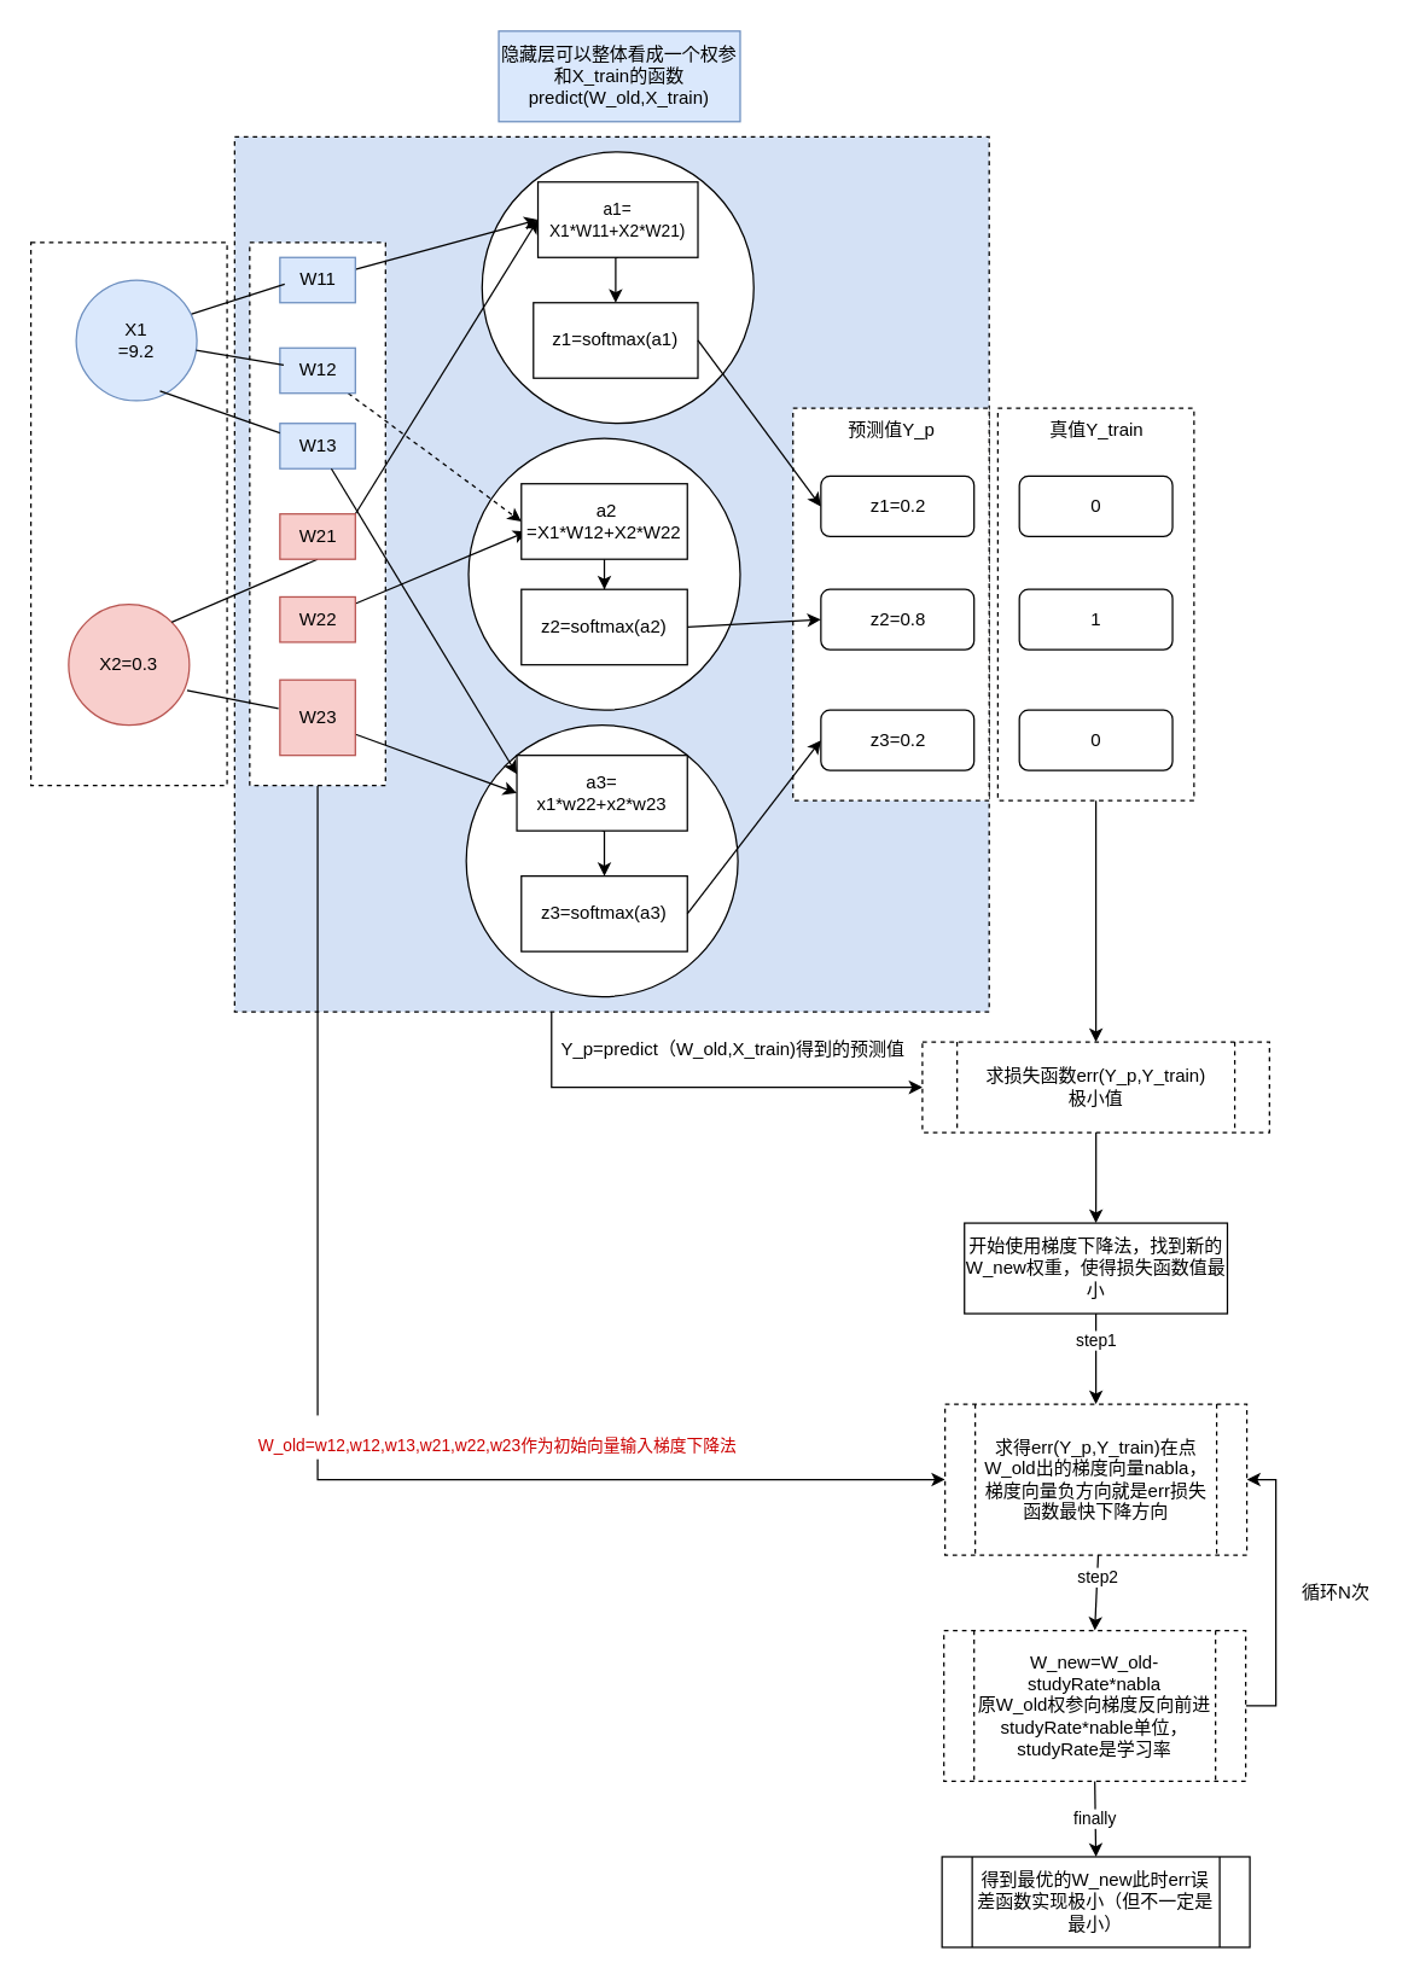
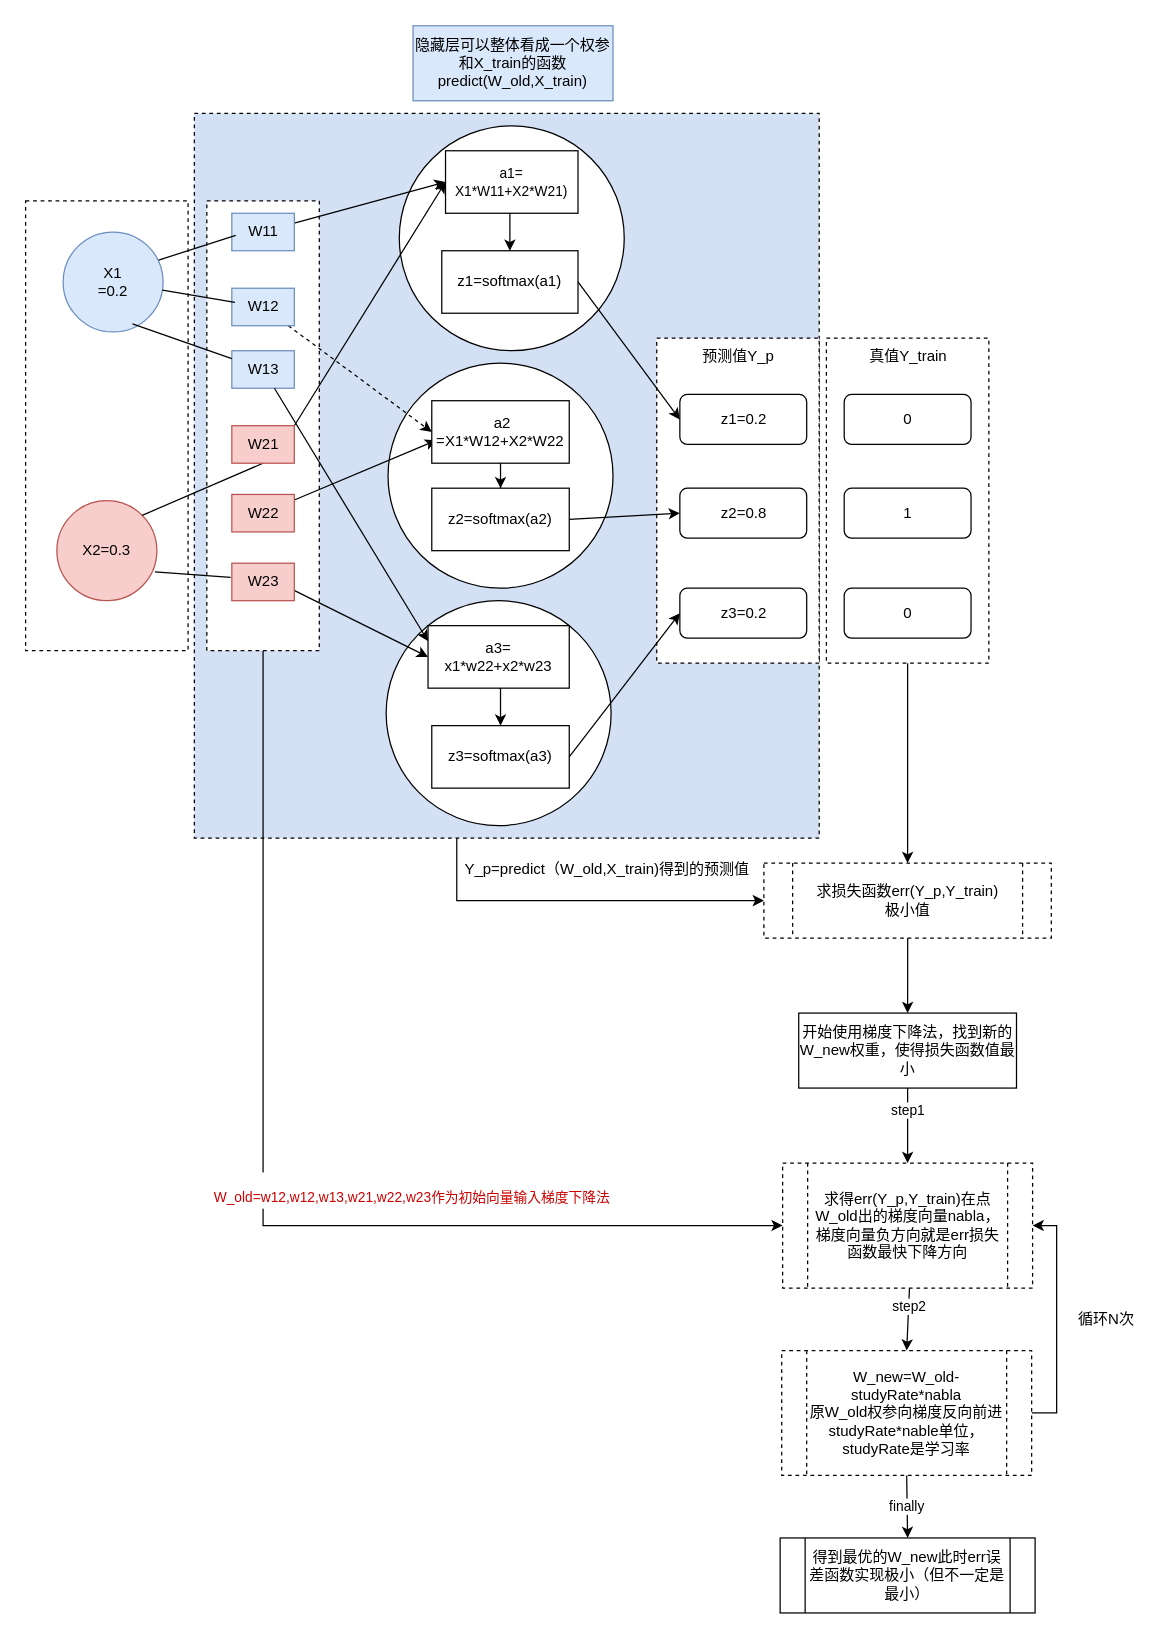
  <mxCell id="0" />
  <mxCell id="1" parent="0" />
  <mxCell id="2" style="edgeStyle=orthogonalEdgeStyle;rounded=0;orthogonalLoop=1;jettySize=auto;html=1;entryX=0;entryY=0.5;entryDx=0;entryDy=0;" edge="1" parent="1" source="3" target="55"><mxGeometry relative="1" as="geometry"><Array as="points"><mxPoint x="365" y="720" /></Array></mxGeometry></mxCell>
  <mxCell id="3" value="" style="rounded=0;whiteSpace=wrap;html=1;dashed=1;fillColor=#D4E1F5;" vertex="1" parent="1"><mxGeometry x="155" y="90" width="500" height="580" as="geometry" /></mxCell>
  <mxCell id="4" value="" style="rounded=0;whiteSpace=wrap;html=1;dashed=1;" parent="1" vertex="1"><mxGeometry x="20" y="160" width="130" height="360" as="geometry" /></mxCell>
  <mxCell id="5" value="sw" style="edgeStyle=orthogonalEdgeStyle;rounded=0;orthogonalLoop=1;jettySize=auto;html=1;exitX=0.5;exitY=1;exitDx=0;exitDy=0;entryX=0;entryY=0.5;entryDx=0;entryDy=0;fontColor=#CC0000;" parent="1" source="6" target="56" edge="1"><mxGeometry x="0.005" relative="1" as="geometry"><mxPoint as="offset" /></mxGeometry></mxCell>
  <mxCell id="6" value="" style="rounded=0;whiteSpace=wrap;html=1;dashed=1;" parent="1" vertex="1"><mxGeometry x="165" y="160" width="90" height="360" as="geometry" /></mxCell>
  <mxCell id="7" style="edgeStyle=orthogonalEdgeStyle;rounded=0;orthogonalLoop=1;jettySize=auto;html=1;entryX=0.5;entryY=0;entryDx=0;entryDy=0;" parent="1" source="8" target="55" edge="1"><mxGeometry relative="1" as="geometry" /></mxCell>
  <mxCell id="8" value="" style="rounded=0;whiteSpace=wrap;html=1;dashed=1;" parent="1" vertex="1"><mxGeometry x="660.75" y="270" width="130" height="260" as="geometry" /></mxCell>
  <mxCell id="9" value="" style="rounded=0;whiteSpace=wrap;html=1;dashed=1;" parent="1" vertex="1"><mxGeometry x="525" y="270" width="130" height="260" as="geometry" /></mxCell>
  <mxCell id="10" value="" style="ellipse;whiteSpace=wrap;html=1;aspect=fixed;" parent="1" vertex="1"><mxGeometry x="308.5" y="480" width="180" height="180" as="geometry" /></mxCell>
  <mxCell id="11" value="" style="ellipse;whiteSpace=wrap;html=1;aspect=fixed;" parent="1" vertex="1"><mxGeometry x="310" y="290" width="180" height="180" as="geometry" /></mxCell>
  <mxCell id="12" value="" style="ellipse;whiteSpace=wrap;html=1;aspect=fixed;" parent="1" vertex="1"><mxGeometry x="319" y="100" width="180" height="180" as="geometry" /></mxCell>
  <mxCell id="13" style="edgeStyle=orthogonalEdgeStyle;rounded=0;orthogonalLoop=1;jettySize=auto;html=1;exitX=0.5;exitY=1;exitDx=0;exitDy=0;" parent="1" source="31" target="25" edge="1"><mxGeometry relative="1" as="geometry"><mxPoint x="419" y="325" as="sourcePoint" /></mxGeometry></mxCell>
  <mxCell id="14" value="X2=0.3" style="ellipse;whiteSpace=wrap;html=1;fillColor=#f8cecc;strokeColor=#b85450;" parent="1" vertex="1"><mxGeometry x="45" y="400" width="80" height="80" as="geometry" /></mxCell>
- <mxCell id="15" value="X1&lt;br&gt;=9.2" style="ellipse;whiteSpace=wrap;html=1;fillColor=#dae8fc;strokeColor=#6c8ebf;" parent="1" vertex="1"><mxGeometry x="50" y="185" width="80" height="80" as="geometry" /></mxCell>
+ <mxCell id="15" value="X1&lt;br&gt;=0.2" style="ellipse;whiteSpace=wrap;html=1;fillColor=#dae8fc;strokeColor=#6c8ebf;" parent="1" vertex="1"><mxGeometry x="50" y="185" width="80" height="80" as="geometry" /></mxCell>
  <mxCell id="16" value="" style="endArrow=classic;html=1;rounded=0;exitX=0.956;exitY=0.281;exitDx=0;exitDy=0;exitPerimeter=0;startArrow=none;entryX=0;entryY=0.5;entryDx=0;entryDy=0;" parent="1" source="32" target="30" edge="1"><mxGeometry width="50" height="50" relative="1" as="geometry"><mxPoint x="175" y="270" as="sourcePoint" /><mxPoint x="325" y="200" as="targetPoint" /></mxGeometry></mxCell>
  <mxCell id="17" value="" style="endArrow=classic;html=1;rounded=0;entryX=0;entryY=0.5;entryDx=0;entryDy=0;startArrow=none;dashed=1;" parent="1" source="34" target="31" edge="1"><mxGeometry width="50" height="50" relative="1" as="geometry"><mxPoint x="185" y="280" as="sourcePoint" /><mxPoint x="305" y="310.6" as="targetPoint" /></mxGeometry></mxCell>
  <mxCell id="18" value="W13" style="text;html=1;align=center;verticalAlign=middle;resizable=0;points=[];autosize=1;strokeColor=#6c8ebf;fillColor=#dae8fc;" parent="1" vertex="1"><mxGeometry x="185" y="280" width="50" height="30" as="geometry" /></mxCell>
  <mxCell id="19" value="" style="endArrow=classic;html=1;rounded=0;exitX=1;exitY=0;exitDx=0;exitDy=0;entryX=0;entryY=0.5;entryDx=0;entryDy=0;startArrow=none;" parent="1" source="23" target="30" edge="1"><mxGeometry width="50" height="50" relative="1" as="geometry"><mxPoint x="385" y="340" as="sourcePoint" /><mxPoint x="302.51" y="192.03" as="targetPoint" /></mxGeometry></mxCell>
  <mxCell id="20" value="" style="endArrow=classic;html=1;rounded=0;entryX=0.033;entryY=0.633;entryDx=0;entryDy=0;entryPerimeter=0;startArrow=none;" parent="1" source="36" target="31" edge="1"><mxGeometry width="50" height="50" relative="1" as="geometry"><mxPoint x="183.284" y="391.716" as="sourcePoint" /><mxPoint x="302.84" y="351.16" as="targetPoint" /></mxGeometry></mxCell>
  <mxCell id="21" value="" style="endArrow=classic;html=1;rounded=0;entryX=0;entryY=0.5;entryDx=0;entryDy=0;exitX=0.981;exitY=0.713;exitDx=0;exitDy=0;exitPerimeter=0;startArrow=none;" parent="1" source="37" target="42" edge="1"><mxGeometry width="50" height="50" relative="1" as="geometry"><mxPoint x="194.677" y="414.93" as="sourcePoint" /><mxPoint x="301.201" y="495.72" as="targetPoint" /></mxGeometry></mxCell>
  <mxCell id="22" value="" style="endArrow=none;html=1;rounded=0;exitX=1;exitY=0;exitDx=0;exitDy=0;entryX=0.5;entryY=1;entryDx=0;entryDy=0;" parent="1" source="14" target="23" edge="1"><mxGeometry width="50" height="50" relative="1" as="geometry"><mxPoint x="173.284" y="381.716" as="sourcePoint" /><mxPoint x="335" y="250" as="targetPoint" /></mxGeometry></mxCell>
  <mxCell id="23" value="W21" style="text;html=1;align=center;verticalAlign=middle;resizable=0;points=[];autosize=1;strokeColor=#b85450;fillColor=#f8cecc;" parent="1" vertex="1"><mxGeometry x="185" y="340" width="50" height="30" as="geometry" /></mxCell>
  <mxCell id="24" value="z1=softmax(a1)" style="rounded=0;whiteSpace=wrap;html=1;" parent="1" vertex="1"><mxGeometry x="353" y="200" width="109" height="50" as="geometry" /></mxCell>
  <mxCell id="25" value="z2=softmax(a2)" style="rounded=0;whiteSpace=wrap;html=1;" parent="1" vertex="1"><mxGeometry x="345" y="390" width="110" height="50" as="geometry" /></mxCell>
  <mxCell id="26" value="z3=softmax(a3)" style="rounded=0;whiteSpace=wrap;html=1;" parent="1" vertex="1"><mxGeometry x="345" y="580" width="110" height="50" as="geometry" /></mxCell>
  <mxCell id="27" value="&amp;nbsp;" style="text;html=1;align=center;verticalAlign=middle;resizable=0;points=[];autosize=1;strokeColor=none;fillColor=none;" parent="1" vertex="1"><mxGeometry x="435" y="60" width="30" height="30" as="geometry" /></mxCell>
  <mxCell id="28" value="&amp;nbsp;" style="text;html=1;align=center;verticalAlign=middle;resizable=0;points=[];autosize=1;strokeColor=none;fillColor=none;" parent="1" vertex="1"><mxGeometry x="328.5" y="60" width="30" height="30" as="geometry" /></mxCell>
  <mxCell id="29" style="edgeStyle=orthogonalEdgeStyle;rounded=0;orthogonalLoop=1;jettySize=auto;html=1;exitX=0.5;exitY=1;exitDx=0;exitDy=0;entryX=0.5;entryY=0;entryDx=0;entryDy=0;" parent="1" source="30" target="24" edge="1"><mxGeometry relative="1" as="geometry" /></mxCell>
  <mxCell id="30" value="&lt;span style=&quot;font-size: 11px;&quot;&gt;a1= X1*W11+X2*W21)&lt;/span&gt;" style="rounded=0;whiteSpace=wrap;html=1;" parent="1" vertex="1"><mxGeometry x="356" y="120" width="106" height="50" as="geometry" /></mxCell>
  <mxCell id="31" value="&amp;nbsp;a2&lt;br&gt;=X1*W12+X2*W22" style="rounded=0;whiteSpace=wrap;html=1;" parent="1" vertex="1"><mxGeometry x="345" y="320" width="110" height="50" as="geometry" /></mxCell>
  <mxCell id="32" value="W11" style="text;html=1;align=center;verticalAlign=middle;resizable=0;points=[];autosize=1;strokeColor=#6c8ebf;fillColor=#dae8fc;" parent="1" vertex="1"><mxGeometry x="185" y="170" width="50" height="30" as="geometry" /></mxCell>
  <mxCell id="33" value="" style="endArrow=none;html=1;rounded=0;entryX=0.063;entryY=0.588;entryDx=0;entryDy=0;entryPerimeter=0;exitX=0.956;exitY=0.281;exitDx=0;exitDy=0;exitPerimeter=0;" parent="1" source="15" target="32" edge="1"><mxGeometry width="50" height="50" relative="1" as="geometry"><mxPoint x="161.48" y="192.48" as="sourcePoint" /><mxPoint x="307.19" y="186.44" as="targetPoint" /></mxGeometry></mxCell>
  <mxCell id="34" value="W12" style="text;html=1;align=center;verticalAlign=middle;resizable=0;points=[];autosize=1;strokeColor=#6c8ebf;fillColor=#dae8fc;" parent="1" vertex="1"><mxGeometry x="185" y="230" width="50" height="30" as="geometry" /></mxCell>
  <mxCell id="35" value="" style="endArrow=none;html=1;rounded=0;entryX=0.05;entryY=0.38;entryDx=0;entryDy=0;entryPerimeter=0;" parent="1" source="15" target="34" edge="1"><mxGeometry width="50" height="50" relative="1" as="geometry"><mxPoint x="159.966" y="229.426" as="sourcePoint" /><mxPoint x="305" y="310.6" as="targetPoint" /></mxGeometry></mxCell>
  <mxCell id="36" value="W22" style="text;html=1;align=center;verticalAlign=middle;resizable=0;points=[];autosize=1;strokeColor=#b85450;fillColor=#f8cecc;" parent="1" vertex="1"><mxGeometry x="185" y="395" width="50" height="30" as="geometry" /></mxCell>
- <mxCell id="37" value="W23" style="text;html=1;align=center;verticalAlign=middle;resizable=0;points=[];autosize=1;strokeColor=#b85450;fillColor=#f8cecc;" parent="1" vertex="1"><mxGeometry x="185" y="450" width="50" height="50" as="geometry" /></mxCell>
+ <mxCell id="37" value="W23" style="text;html=1;align=center;verticalAlign=middle;resizable=0;points=[];autosize=1;strokeColor=#b85450;fillColor=#f8cecc;" parent="1" vertex="1"><mxGeometry x="185" y="450" width="50" height="30" as="geometry" /></mxCell>
  <mxCell id="38" value="" style="endArrow=none;html=1;rounded=0;entryX=-0.019;entryY=0.381;entryDx=0;entryDy=0;entryPerimeter=0;exitX=0.981;exitY=0.713;exitDx=0;exitDy=0;exitPerimeter=0;" parent="1" source="14" target="37" edge="1"><mxGeometry width="50" height="50" relative="1" as="geometry"><mxPoint x="183.48" y="457.04" as="sourcePoint" /><mxPoint x="301.201" y="495.72" as="targetPoint" /></mxGeometry></mxCell>
  <mxCell id="39" value="" style="endArrow=none;html=1;rounded=0;entryX=0.694;entryY=0.919;entryDx=0;entryDy=0;entryPerimeter=0;" parent="1" source="18" target="15" edge="1"><mxGeometry width="50" height="50" relative="1" as="geometry"><mxPoint x="25" y="390" as="sourcePoint" /><mxPoint x="75" y="340" as="targetPoint" /></mxGeometry></mxCell>
  <mxCell id="40" value="" style="endArrow=classic;html=1;rounded=0;entryX=0;entryY=0.25;entryDx=0;entryDy=0;startArrow=none;" parent="1" source="18" target="42" edge="1"><mxGeometry width="50" height="50" relative="1" as="geometry"><mxPoint x="195" y="310" as="sourcePoint" /><mxPoint x="321.398" y="467.398" as="targetPoint" /></mxGeometry></mxCell>
  <mxCell id="41" style="edgeStyle=orthogonalEdgeStyle;rounded=0;orthogonalLoop=1;jettySize=auto;html=1;exitX=0.5;exitY=1;exitDx=0;exitDy=0;entryX=0.5;entryY=0;entryDx=0;entryDy=0;" parent="1" source="42" target="26" edge="1"><mxGeometry relative="1" as="geometry" /></mxCell>
  <mxCell id="42" value="a3=&lt;br&gt;x1*w22+x2*w23" style="rounded=0;whiteSpace=wrap;html=1;" parent="1" vertex="1"><mxGeometry x="342" y="500" width="113" height="50" as="geometry" /></mxCell>
  <mxCell id="43" value="z1=0.2" style="rounded=1;whiteSpace=wrap;html=1;" parent="1" vertex="1"><mxGeometry x="543.5" y="315" width="101.5" height="40" as="geometry" /></mxCell>
  <mxCell id="44" value="z2=0.8" style="rounded=1;whiteSpace=wrap;html=1;" parent="1" vertex="1"><mxGeometry x="543.5" y="390" width="101.5" height="40" as="geometry" /></mxCell>
  <mxCell id="45" value="z3=0.2" style="rounded=1;whiteSpace=wrap;html=1;" parent="1" vertex="1"><mxGeometry x="543.5" y="470" width="101.5" height="40" as="geometry" /></mxCell>
  <mxCell id="46" value="" style="endArrow=classic;html=1;rounded=0;entryX=0;entryY=0.5;entryDx=0;entryDy=0;exitX=1;exitY=0.5;exitDx=0;exitDy=0;" parent="1" source="25" target="44" edge="1"><mxGeometry width="50" height="50" relative="1" as="geometry"><mxPoint x="385" y="360" as="sourcePoint" /><mxPoint x="435" y="310" as="targetPoint" /></mxGeometry></mxCell>
  <mxCell id="47" value="" style="endArrow=classic;html=1;rounded=0;entryX=0;entryY=0.5;entryDx=0;entryDy=0;exitX=1;exitY=0.5;exitDx=0;exitDy=0;" parent="1" source="26" target="45" edge="1"><mxGeometry width="50" height="50" relative="1" as="geometry"><mxPoint x="465" y="425" as="sourcePoint" /><mxPoint x="553.5" y="360" as="targetPoint" /></mxGeometry></mxCell>
  <mxCell id="48" value="" style="endArrow=classic;html=1;rounded=0;exitX=1;exitY=0.5;exitDx=0;exitDy=0;entryX=0;entryY=0.5;entryDx=0;entryDy=0;" parent="1" source="24" target="43" edge="1"><mxGeometry width="50" height="50" relative="1" as="geometry"><mxPoint x="605" y="230" as="sourcePoint" /><mxPoint x="655" y="180" as="targetPoint" /></mxGeometry></mxCell>
  <mxCell id="49" value="0" style="rounded=1;whiteSpace=wrap;html=1;" parent="1" vertex="1"><mxGeometry x="675" y="315" width="101.5" height="40" as="geometry" /></mxCell>
  <mxCell id="50" value="1" style="rounded=1;whiteSpace=wrap;html=1;" parent="1" vertex="1"><mxGeometry x="675" y="390" width="101.5" height="40" as="geometry" /></mxCell>
  <mxCell id="51" value="0" style="rounded=1;whiteSpace=wrap;html=1;" parent="1" vertex="1"><mxGeometry x="675" y="470" width="101.5" height="40" as="geometry" /></mxCell>
  <mxCell id="52" value="真值Y_train" style="text;html=1;align=center;verticalAlign=middle;resizable=0;points=[];autosize=1;strokeColor=none;fillColor=none;" parent="1" vertex="1"><mxGeometry x="685.75" y="275" width="80" height="20" as="geometry" /></mxCell>
  <mxCell id="53" value="预测值Y_p" style="text;html=1;align=center;verticalAlign=middle;resizable=0;points=[];autosize=1;strokeColor=none;fillColor=none;" parent="1" vertex="1"><mxGeometry x="550" y="270" width="80" height="30" as="geometry" /></mxCell>
  <mxCell id="54" style="edgeStyle=orthogonalEdgeStyle;rounded=0;orthogonalLoop=1;jettySize=auto;html=1;entryX=0.5;entryY=0;entryDx=0;entryDy=0;fontColor=#000000;" parent="1" source="55" target="57" edge="1"><mxGeometry relative="1" as="geometry" /></mxCell>
  <mxCell id="55" value="求损失函数err(Y_p,Y_train)&lt;br&gt;极小值" style="shape=process;whiteSpace=wrap;html=1;backgroundOutline=1;dashed=1;" parent="1" vertex="1"><mxGeometry x="610.75" y="690" width="230" height="60" as="geometry" /></mxCell>
  <mxCell id="56" value="求得err(Y_p,Y_train)在点W_old出的梯度向量nabla，梯度向量负方向就是err损失函数最快下降方向" style="shape=process;whiteSpace=wrap;html=1;backgroundOutline=1;dashed=1;" parent="1" vertex="1"><mxGeometry x="625.75" y="930" width="200" height="100" as="geometry" /></mxCell>
  <mxCell id="57" value="&lt;font color=&quot;#000000&quot;&gt;开始使用梯度下降法，找到新的W_new权重，使得损失函数值最小&lt;/font&gt;" style="rounded=0;whiteSpace=wrap;html=1;fontColor=#CC0000;strokeColor=#000000;" parent="1" vertex="1"><mxGeometry x="638.62" y="810" width="174.25" height="60" as="geometry" /></mxCell>
  <mxCell id="58" value="" style="endArrow=classic;html=1;rounded=0;fontColor=#000000;entryX=0.5;entryY=0;entryDx=0;entryDy=0;exitX=0.5;exitY=1;exitDx=0;exitDy=0;" parent="1" source="57" target="56" edge="1"><mxGeometry width="50" height="50" relative="1" as="geometry"><mxPoint x="385" y="770" as="sourcePoint" /><mxPoint x="435" y="720" as="targetPoint" /></mxGeometry></mxCell>
  <mxCell id="59" value="step1" style="edgeLabel;html=1;align=center;verticalAlign=middle;resizable=0;points=[];fontColor=#000000;" parent="58" vertex="1" connectable="0"><mxGeometry x="-0.4" relative="1" as="geometry"><mxPoint as="offset" /></mxGeometry></mxCell>
  <mxCell id="60" value="&lt;br&gt;W_old=w12,w12,w13,w21,w22,w23作为初始向量输入梯度下降法" style="edgeLabel;html=1;align=center;verticalAlign=middle;resizable=0;points=[];fontColor=#CC0000;" parent="1" vertex="1" connectable="0"><mxGeometry x="328" y="950" as="geometry" /></mxCell>
  <mxCell id="61" style="edgeStyle=orthogonalEdgeStyle;rounded=0;orthogonalLoop=1;jettySize=auto;html=1;exitX=1;exitY=0.5;exitDx=0;exitDy=0;entryX=1;entryY=0.5;entryDx=0;entryDy=0;" edge="1" parent="1" source="62" target="56"><mxGeometry relative="1" as="geometry"><Array as="points"><mxPoint x="845" y="1130" /><mxPoint x="845" y="980" /></Array></mxGeometry></mxCell>
  <mxCell id="62" value="W_new=W_old-studyRate*nabla&lt;br&gt;原W_old权参向梯度反向前进studyRate*nable单位，studyRate是学习率" style="shape=process;whiteSpace=wrap;html=1;backgroundOutline=1;dashed=1;" parent="1" vertex="1"><mxGeometry x="625" y="1080" width="200" height="100" as="geometry" /></mxCell>
  <mxCell id="63" value="循环N次" style="text;strokeColor=none;align=center;fillColor=none;html=1;verticalAlign=middle;whiteSpace=wrap;rounded=0;" vertex="1" parent="1"><mxGeometry x="855" y="1040" width="60" height="30" as="geometry" /></mxCell>
  <mxCell id="64" value="得到最优的W_new此时err误差函数实现极小（但不一定是最小）" style="shape=process;whiteSpace=wrap;html=1;backgroundOutline=1;" vertex="1" parent="1"><mxGeometry x="623.75" y="1230" width="204" height="60" as="geometry" /></mxCell>
  <mxCell id="65" value="finally" style="endArrow=classic;html=1;rounded=0;exitX=0.5;exitY=1;exitDx=0;exitDy=0;entryX=0.5;entryY=0;entryDx=0;entryDy=0;" edge="1" parent="1" source="62" target="64"><mxGeometry width="50" height="50" relative="1" as="geometry"><mxPoint x="535" y="1020" as="sourcePoint" /><mxPoint x="585" y="970" as="targetPoint" /></mxGeometry></mxCell>
  <mxCell id="66" value="" style="endArrow=classic;html=1;rounded=0;fontColor=#000000;exitX=0.5;exitY=1;exitDx=0;exitDy=0;" edge="1" parent="1"><mxGeometry width="50" height="50" relative="1" as="geometry"><mxPoint x="727.255" y="1030" as="sourcePoint" /><mxPoint x="725" y="1080" as="targetPoint" /></mxGeometry></mxCell>
  <mxCell id="67" value="step2" style="edgeLabel;html=1;align=center;verticalAlign=middle;resizable=0;points=[];fontColor=#000000;" vertex="1" connectable="0" parent="66"><mxGeometry x="-0.4" relative="1" as="geometry"><mxPoint as="offset" /></mxGeometry></mxCell>
  <mxCell id="68" value="隐藏层可以整体看成一个权参和X_train的函数predict(W_old,X_train)" style="text;strokeColor=#6c8ebf;align=center;fillColor=#dae8fc;html=1;verticalAlign=middle;whiteSpace=wrap;rounded=0;" vertex="1" parent="1"><mxGeometry x="330" y="20" width="160" height="60" as="geometry" /></mxCell>
  <mxCell id="69" value="Y_p=predict（W_old,X_train)得到的预测值" style="text;html=1;align=center;verticalAlign=middle;resizable=0;points=[];autosize=1;strokeColor=none;fillColor=none;" vertex="1" parent="1"><mxGeometry x="360" y="680" width="250" height="30" as="geometry" /></mxCell>
